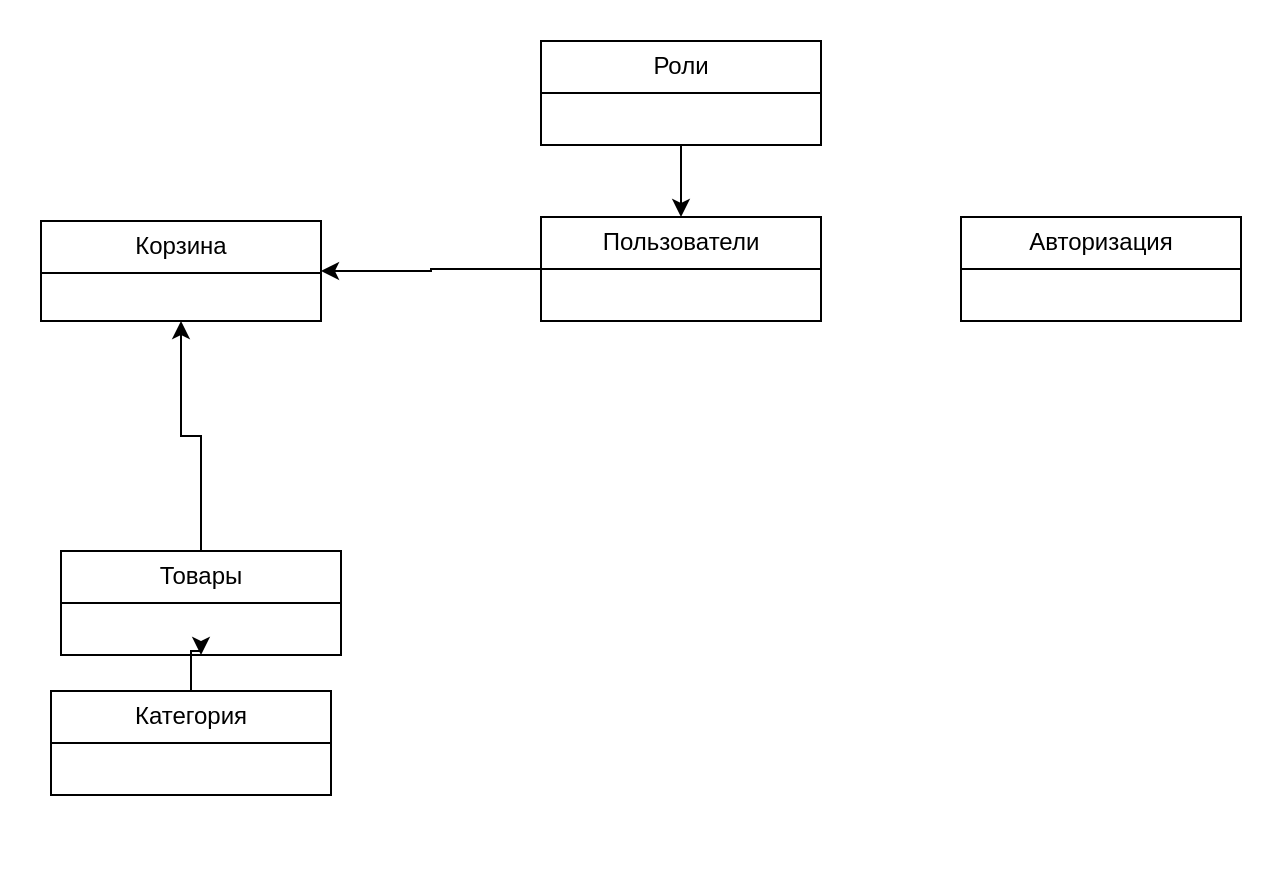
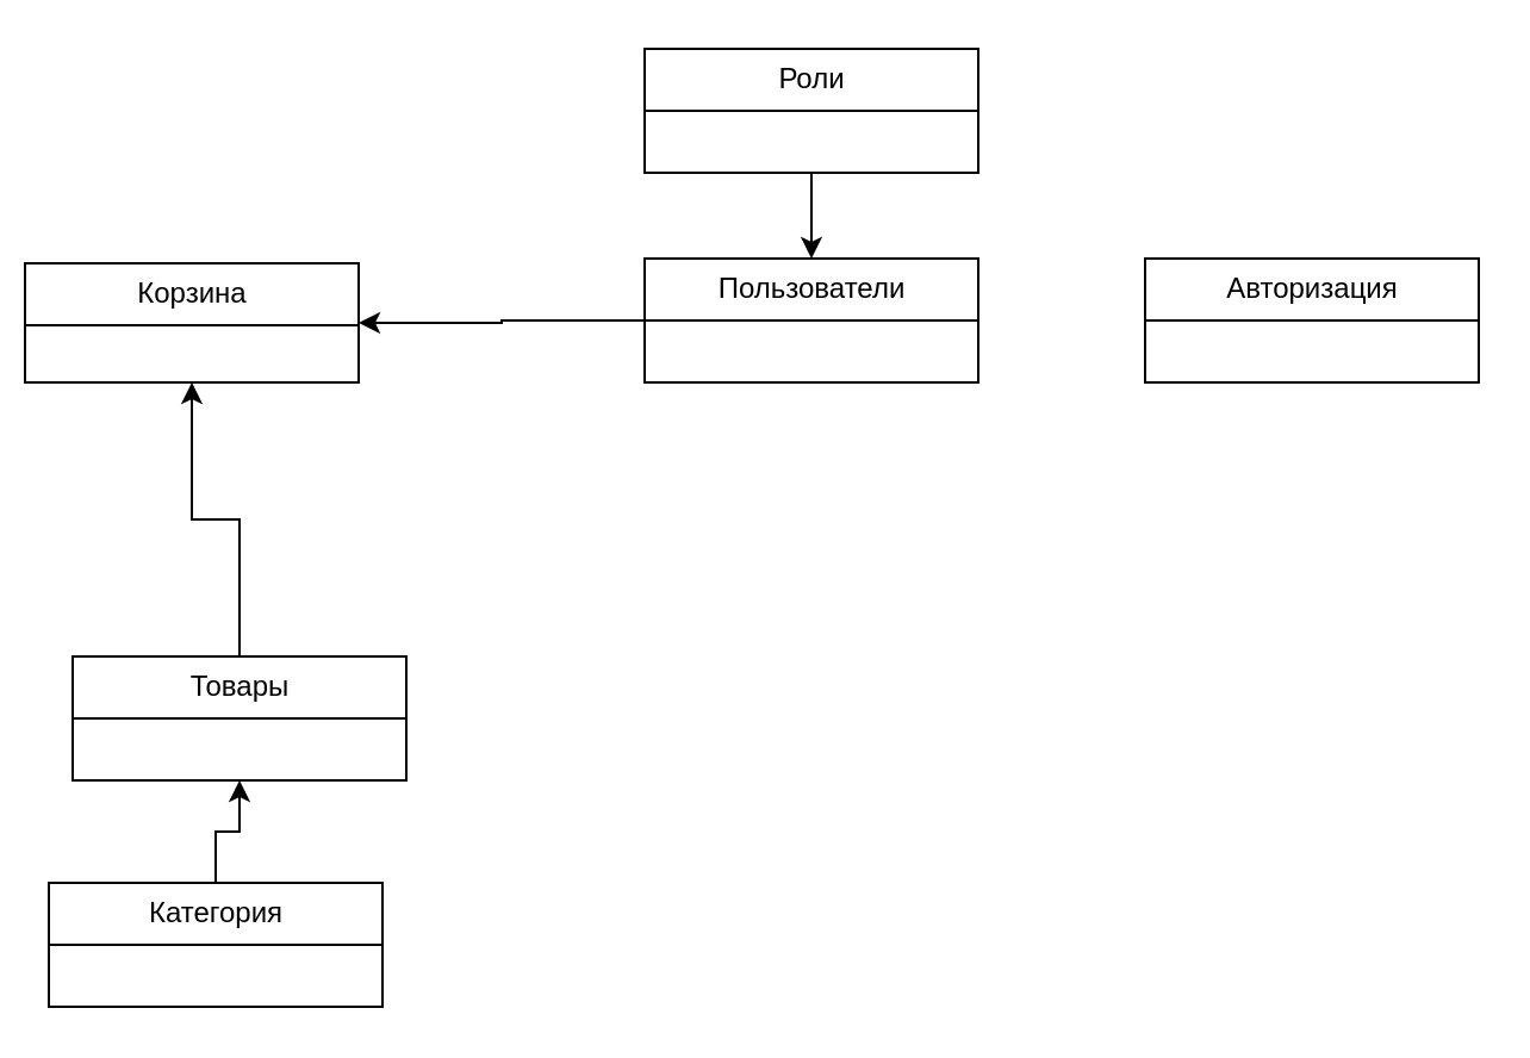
  <mxCell id="0" />
  <mxCell id="1" parent="0" />
  <mxCell id="2" style="edgeStyle=orthogonalEdgeStyle;rounded=0;orthogonalLoop=1;jettySize=auto;html=1;entryX=0.5;entryY=0;entryDx=0;entryDy=0;" edge="1" parent="1" source="3" target="5"><mxGeometry relative="1" as="geometry" /></mxCell>
  <mxCell id="3" value="Роли" style="swimlane;fontStyle=0;childLayout=stackLayout;horizontal=1;startSize=26;fillColor=none;horizontalStack=0;resizeParent=1;resizeParentMax=0;resizeLast=0;collapsible=1;marginBottom=0;html=1;" vertex="1" parent="1"><mxGeometry x="270" y="20" width="140" height="52" as="geometry" /></mxCell>
  <mxCell id="4" style="edgeStyle=orthogonalEdgeStyle;rounded=0;orthogonalLoop=1;jettySize=auto;html=1;entryX=1;entryY=0.5;entryDx=0;entryDy=0;" edge="1" parent="1" source="5" target="8"><mxGeometry relative="1" as="geometry" /></mxCell>
  <mxCell id="5" value="Пользователи" style="swimlane;fontStyle=0;childLayout=stackLayout;horizontal=1;startSize=26;fillColor=none;horizontalStack=0;resizeParent=1;resizeParentMax=0;resizeLast=0;collapsible=1;marginBottom=0;html=1;" vertex="1" parent="1"><mxGeometry x="270" y="108" width="140" height="52" as="geometry" /></mxCell>
  <mxCell id="6" style="edgeStyle=orthogonalEdgeStyle;rounded=0;orthogonalLoop=1;jettySize=auto;html=1;entryX=0.5;entryY=1;entryDx=0;entryDy=0;" edge="1" parent="1" source="7" target="8"><mxGeometry relative="1" as="geometry" /></mxCell>
  <mxCell id="7" value="Товары" style="swimlane;fontStyle=0;childLayout=stackLayout;horizontal=1;startSize=26;fillColor=none;horizontalStack=0;resizeParent=1;resizeParentMax=0;resizeLast=0;collapsible=1;marginBottom=0;html=1;" vertex="1" parent="1"><mxGeometry x="30" y="275" width="140" height="52" as="geometry" /></mxCell>
- <mxCell id="8" value="Корзина" style="swimlane;fontStyle=0;childLayout=stackLayout;horizontal=1;startSize=26;fillColor=none;horizontalStack=0;resizeParent=1;resizeParentMax=0;resizeLast=0;collapsible=1;marginBottom=0;html=1;" vertex="1" parent="1"><mxGeometry x="20" y="110" width="140" height="50" as="geometry" /></mxCell>
+ <mxCell id="8" value="Корзина" style="swimlane;fontStyle=0;childLayout=stackLayout;horizontal=1;startSize=26;fillColor=none;horizontalStack=0;resizeParent=1;resizeParentMax=0;resizeLast=0;collapsible=1;marginBottom=0;html=1;" vertex="1" parent="1"><mxGeometry x="10" y="110" width="140" height="50" as="geometry" /></mxCell>
  <mxCell id="9" value="Авторизация" style="swimlane;fontStyle=0;childLayout=stackLayout;horizontal=1;startSize=26;fillColor=none;horizontalStack=0;resizeParent=1;resizeParentMax=0;resizeLast=0;collapsible=1;marginBottom=0;html=1;" vertex="1" parent="1"><mxGeometry x="480" y="108" width="140" height="52" as="geometry" /></mxCell>
  <mxCell id="10" style="edgeStyle=orthogonalEdgeStyle;rounded=0;orthogonalLoop=1;jettySize=auto;html=1;entryX=0.5;entryY=1;entryDx=0;entryDy=0;" edge="1" parent="1" source="11" target="7"><mxGeometry relative="1" as="geometry" /></mxCell>
- <mxCell id="11" value="Категория" style="swimlane;fontStyle=0;childLayout=stackLayout;horizontal=1;startSize=26;fillColor=none;horizontalStack=0;resizeParent=1;resizeParentMax=0;resizeLast=0;collapsible=1;marginBottom=0;html=1;" vertex="1" parent="1"><mxGeometry x="25" y="345" width="140" height="52" as="geometry" /></mxCell>
+ <mxCell id="11" value="Категория" style="swimlane;fontStyle=0;childLayout=stackLayout;horizontal=1;startSize=26;fillColor=none;horizontalStack=0;resizeParent=1;resizeParentMax=0;resizeLast=0;collapsible=1;marginBottom=0;html=1;" vertex="1" parent="1"><mxGeometry x="20" y="370" width="140" height="52" as="geometry" /></mxCell>
